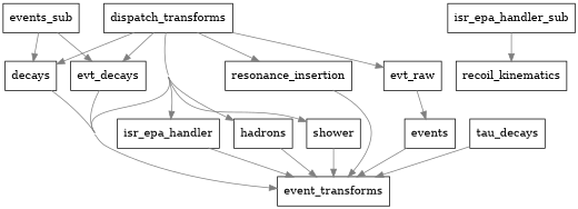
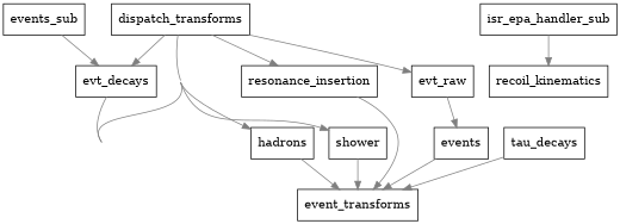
  digraph {
    concentrate=true
    splines=true
    node [fillcolor=white shape=record style=filled]
    edge [color=gray50]
    n1 [label=evt_decays]
    dispatch_transforms
-   isr_epa_handler
    event_transforms
    hadrons
-   decays
    n7 [label=evt_raw]
    shower
    resonance_insertion
    events
    events_sub
    isr_epa_handler_sub
    recoil_kinematics
    tau_decays
    n1 -> event_transforms
    dispatch_transforms -> n1
-   dispatch_transforms -> isr_epa_handler
    dispatch_transforms -> event_transforms
    dispatch_transforms -> hadrons
-   dispatch_transforms -> decays
    dispatch_transforms -> n7
    dispatch_transforms -> shower
    dispatch_transforms -> resonance_insertion
-   isr_epa_handler -> event_transforms
    hadrons -> event_transforms
-   decays -> event_transforms
    n7 -> events
    shower -> event_transforms
    resonance_insertion -> event_transforms
    events -> event_transforms
    events_sub -> n1
-   events_sub -> decays
    isr_epa_handler_sub -> recoil_kinematics
    tau_decays -> event_transforms
  }
